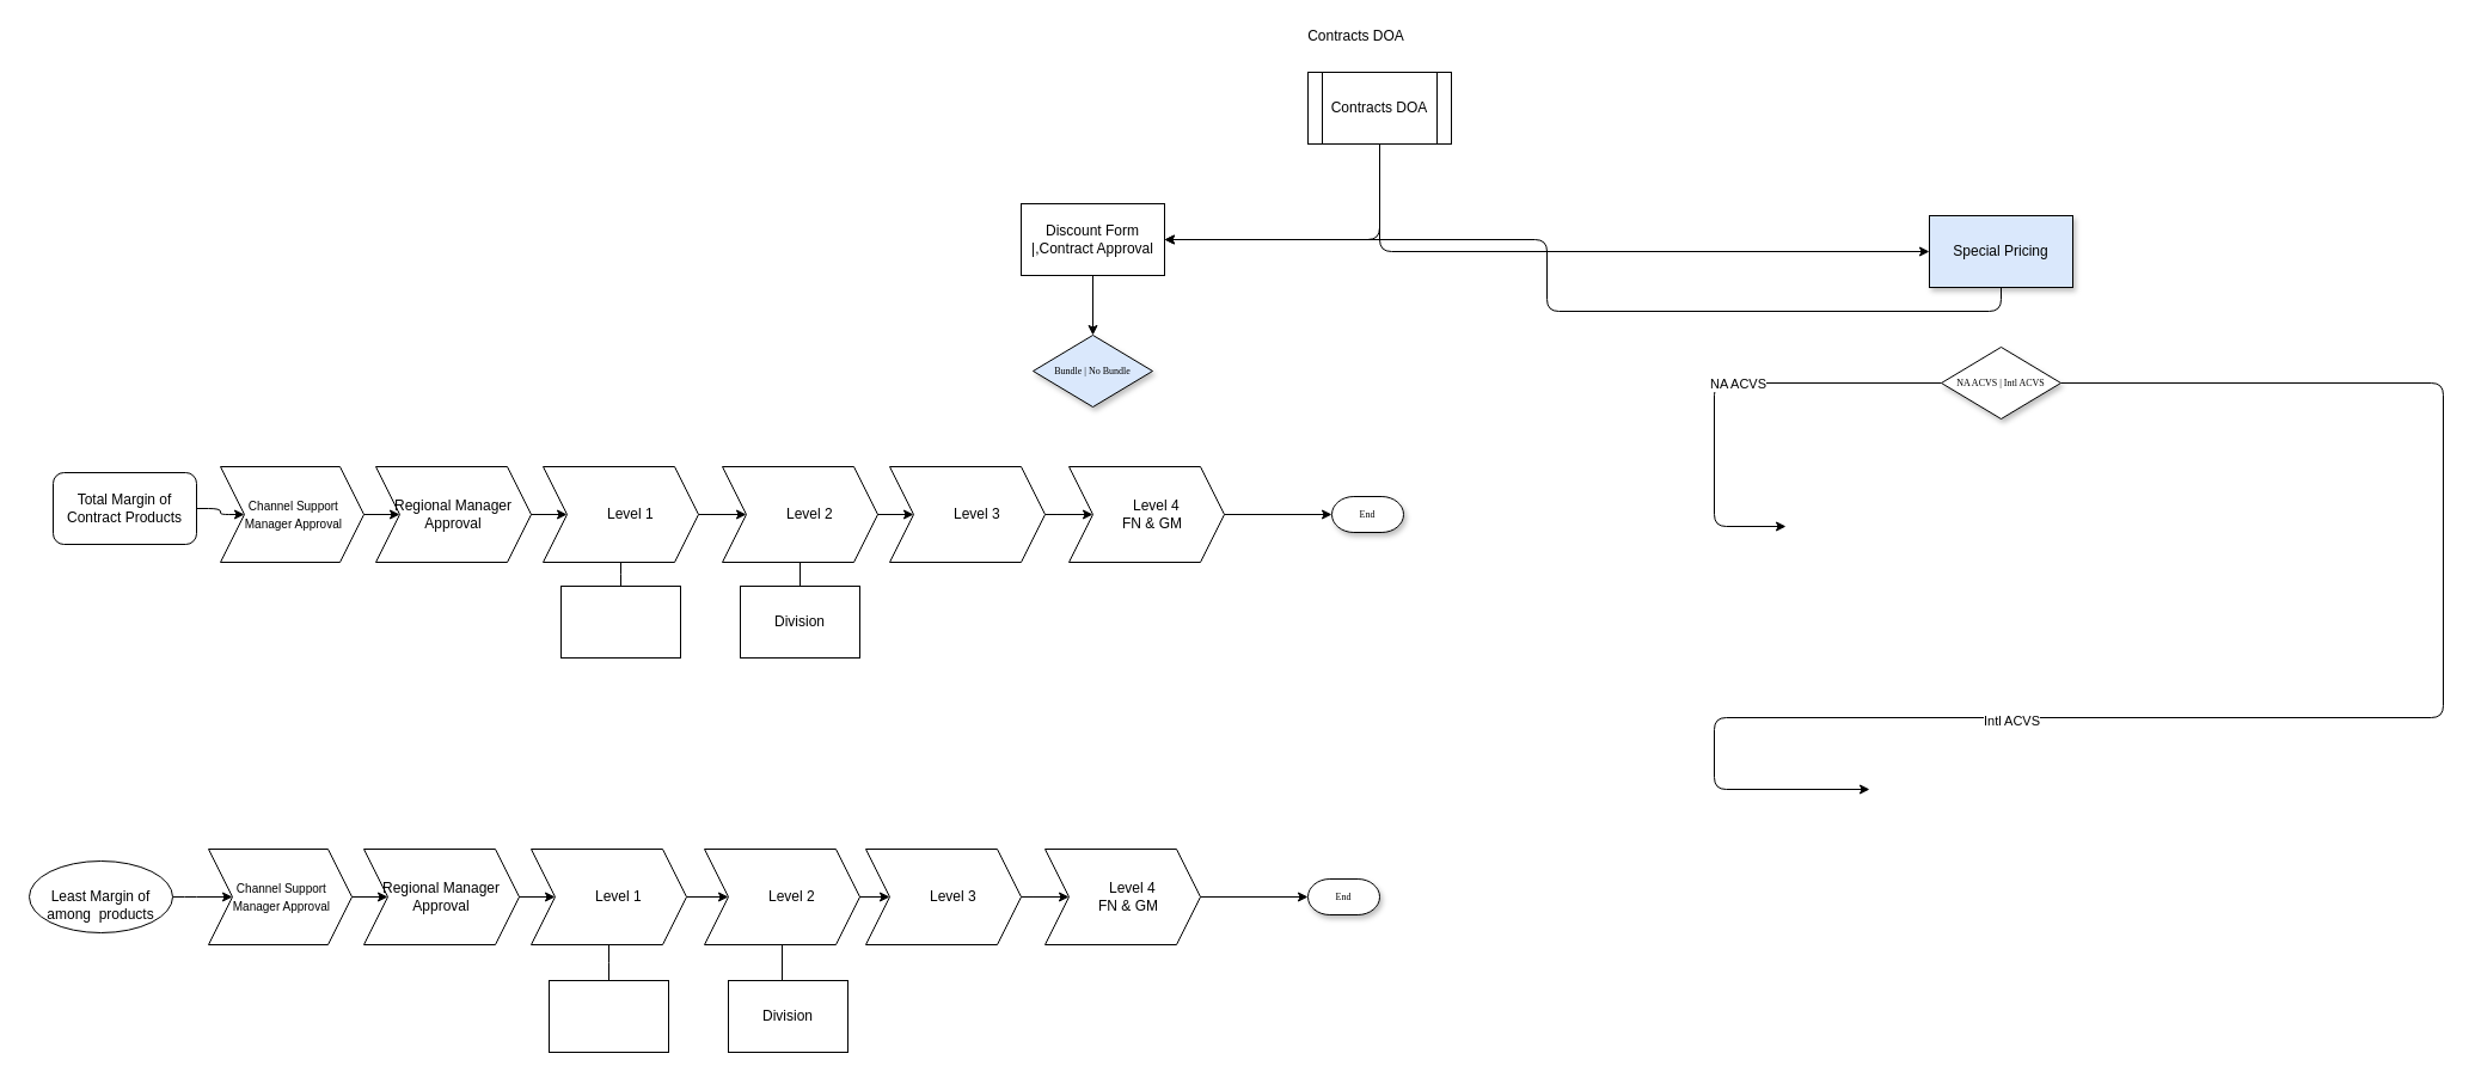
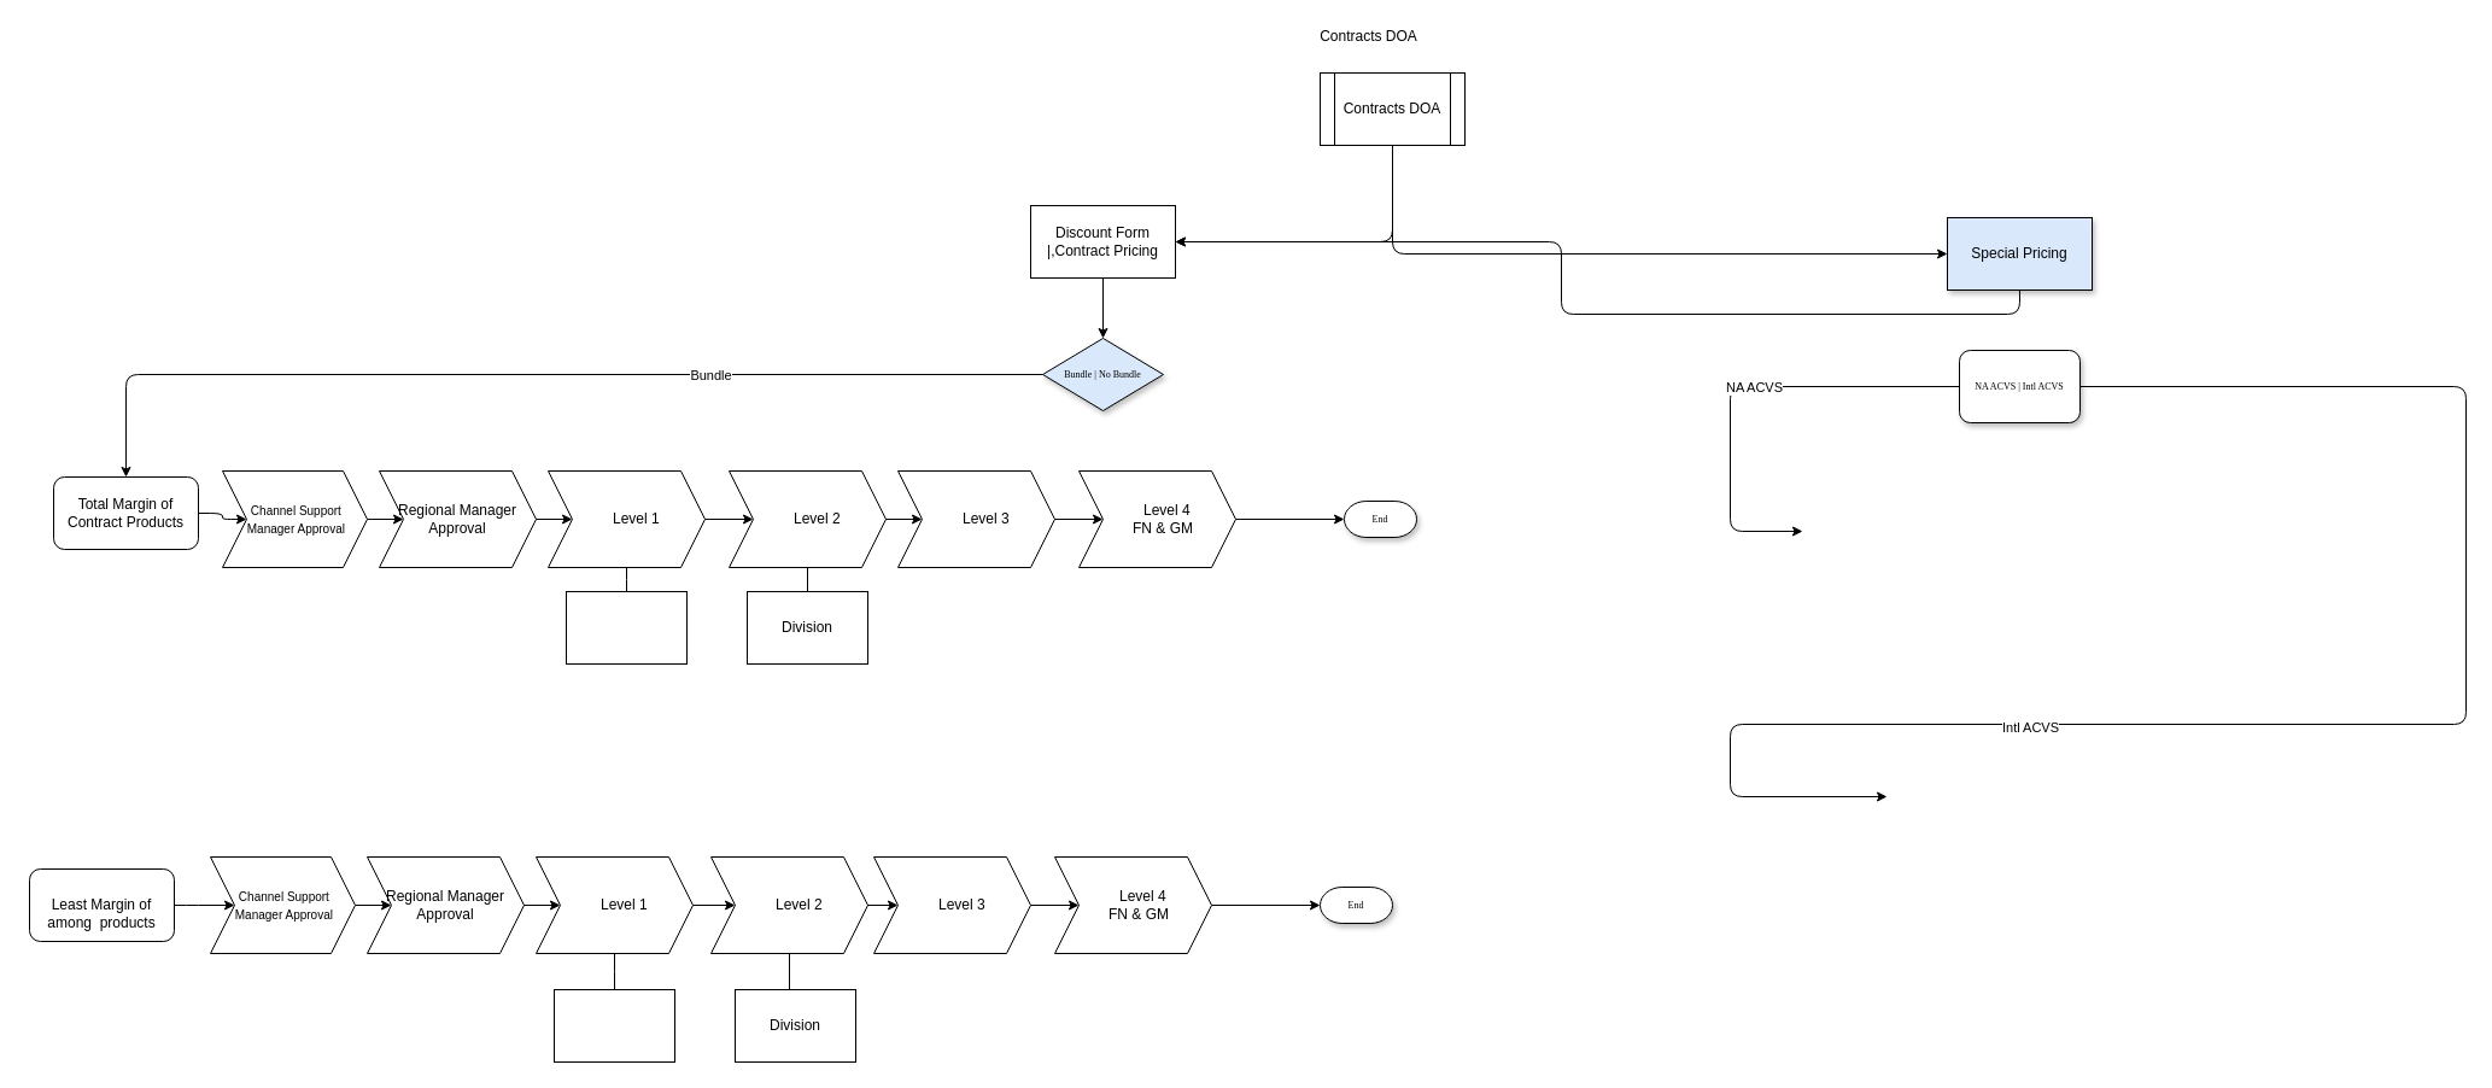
  <mxCell id="0" />
  <mxCell id="1" parent="0" />
  <mxCell id="2" style="edgeStyle=orthogonalEdgeStyle;curved=0;rounded=1;sketch=0;orthogonalLoop=1;jettySize=auto;html=1;exitX=0.5;exitY=1;exitDx=0;exitDy=0;" edge="1" parent="1" source="3" target="12"><mxGeometry relative="1" as="geometry" /></mxCell>
  <mxCell id="3" value="&lt;span style=&quot;font-family: &amp;#34;helvetica&amp;#34; ; font-size: 12px&quot;&gt;Special Pricing&lt;/span&gt;" style="rounded=0;whiteSpace=wrap;html=1;shadow=1;labelBackgroundColor=none;strokeWidth=1;fontFamily=Verdana;fontSize=8;align=center;fillColor=#dae8fc;" parent="1" vertex="1"><mxGeometry x="1610" y="180" width="120" height="60" as="geometry" /></mxCell>
+ <mxCell id="4" style="edgeStyle=orthogonalEdgeStyle;curved=0;rounded=1;sketch=0;orthogonalLoop=1;jettySize=auto;html=1;exitX=0;exitY=0.5;exitDx=0;exitDy=0;entryX=0.5;entryY=0;entryDx=0;entryDy=0;" edge="1" parent="1" source="6" target="15"><mxGeometry relative="1" as="geometry"><mxPoint x="710" y="420" as="targetPoint" /></mxGeometry></mxCell>
+ <mxCell id="5" value="Bundle" style="edgeLabel;html=1;align=center;verticalAlign=middle;resizable=0;points=[];" vertex="1" connectable="0" parent="4"><mxGeometry x="0.152" y="4" relative="1" as="geometry"><mxPoint x="211" y="-4" as="offset" /></mxGeometry></mxCell>
  <mxCell id="6" value="Bundle | No Bundle" style="rhombus;whiteSpace=wrap;html=1;rounded=0;shadow=1;labelBackgroundColor=none;strokeWidth=1;fontFamily=Verdana;fontSize=8;align=center;fillColor=#dae8fc;" parent="1" vertex="1"><mxGeometry x="860" y="280" width="100" height="60" as="geometry" /></mxCell>
  <mxCell id="7" value="End" style="strokeWidth=1;html=1;shape=mxgraph.flowchart.terminator;whiteSpace=wrap;rounded=0;shadow=1;labelBackgroundColor=none;fontFamily=Verdana;fontSize=8;align=center;" parent="1" vertex="1"><mxGeometry x="1110" y="415" width="60" height="30" as="geometry" /></mxCell>
  <mxCell id="8" value="Contracts DOA" style="text;html=1;resizable=0;autosize=1;align=center;verticalAlign=middle;points=[];fillColor=none;strokeColor=none;rounded=0;sketch=0;" vertex="1" parent="1"><mxGeometry x="1080" y="20" width="100" height="20" as="geometry" /></mxCell>
  <mxCell id="9" style="edgeStyle=orthogonalEdgeStyle;curved=0;rounded=1;sketch=0;orthogonalLoop=1;jettySize=auto;html=1;exitX=0.5;exitY=1;exitDx=0;exitDy=0;entryX=0;entryY=0.5;entryDx=0;entryDy=0;" edge="1" parent="1" source="10" target="3"><mxGeometry relative="1" as="geometry" /></mxCell>
  <mxCell id="10" value="Contracts DOA" style="shape=process;whiteSpace=wrap;html=1;backgroundOutline=1;rounded=0;sketch=0;" vertex="1" parent="1"><mxGeometry x="1090" y="60" width="120" height="60" as="geometry" /></mxCell>
  <mxCell id="11" style="edgeStyle=orthogonalEdgeStyle;curved=0;rounded=1;sketch=0;orthogonalLoop=1;jettySize=auto;html=1;exitX=0.5;exitY=1;exitDx=0;exitDy=0;entryX=0.5;entryY=0;entryDx=0;entryDy=0;" edge="1" parent="1" source="12" target="6"><mxGeometry relative="1" as="geometry" /></mxCell>
- <mxCell id="12" value="Discount Form |,Contract Approval" style="rounded=0;whiteSpace=wrap;html=1;sketch=0;" vertex="1" parent="1"><mxGeometry x="850" y="170" width="120" height="60" as="geometry" /></mxCell>
+ <mxCell id="12" value="Discount Form |,Contract Pricing" style="rounded=0;whiteSpace=wrap;html=1;sketch=0;" vertex="1" parent="1"><mxGeometry x="850" y="170" width="120" height="60" as="geometry" /></mxCell>
  <mxCell id="13" style="edgeStyle=orthogonalEdgeStyle;curved=0;rounded=1;sketch=0;orthogonalLoop=1;jettySize=auto;html=1;exitX=0.5;exitY=1;exitDx=0;exitDy=0;entryX=1;entryY=0.5;entryDx=0;entryDy=0;" edge="1" parent="1" source="10" target="12"><mxGeometry relative="1" as="geometry"><mxPoint x="1150" y="120" as="sourcePoint" /><mxPoint x="890" y="215" as="targetPoint" /><Array as="points"><mxPoint x="1150" y="200" /></Array></mxGeometry></mxCell>
  <mxCell id="14" style="edgeStyle=orthogonalEdgeStyle;curved=0;rounded=1;sketch=0;orthogonalLoop=1;jettySize=auto;html=1;entryX=0;entryY=0.5;entryDx=0;entryDy=0;" edge="1" parent="1" source="15" target="19"><mxGeometry relative="1" as="geometry" /></mxCell>
  <mxCell id="15" value="Total Margin of Contract Products" style="rounded=1;whiteSpace=wrap;html=1;sketch=0;" vertex="1" parent="1"><mxGeometry x="40" y="395" width="120" height="60" as="geometry" /></mxCell>
  <mxCell id="16" style="edgeStyle=orthogonalEdgeStyle;curved=0;rounded=1;sketch=0;orthogonalLoop=1;jettySize=auto;html=1;exitX=1;exitY=0.5;exitDx=0;exitDy=0;" edge="1" parent="1" source="17" target="36"><mxGeometry relative="1" as="geometry" /></mxCell>
- <mxCell id="17" value="&lt;table border=&quot;0&quot; cellpadding=&quot;0&quot; cellspacing=&quot;0&quot; width=&quot;169&quot; style=&quot;border-collapse: collapse ; width: 127pt&quot;&gt;&lt;tbody&gt;&lt;tr style=&quot;height: 15.0pt&quot;&gt;&lt;br/&gt;  &lt;td height=&quot;20&quot; width=&quot;169&quot; style=&quot;height: 15.0pt ; width: 127pt&quot;&gt;Least Margin of&lt;br/&gt;  among&amp;nbsp; products&lt;/td&gt;&lt;/tr&gt;&lt;/tbody&gt;&lt;/table&gt;" style="ellipse;whiteSpace=wrap;html=1;sketch=0;align=center;" vertex="1" parent="1"><mxGeometry x="20" y="720" width="120" height="60" as="geometry" /></mxCell>
+ <mxCell id="17" value="&lt;table border=&quot;0&quot; cellpadding=&quot;0&quot; cellspacing=&quot;0&quot; width=&quot;169&quot; style=&quot;border-collapse: collapse ; width: 127pt&quot;&gt;&lt;tbody&gt;&lt;tr style=&quot;height: 15.0pt&quot;&gt;&lt;br/&gt;  &lt;td height=&quot;20&quot; width=&quot;169&quot; style=&quot;height: 15.0pt ; width: 127pt&quot;&gt;Least Margin of&lt;br/&gt;  among&amp;nbsp; products&lt;/td&gt;&lt;/tr&gt;&lt;/tbody&gt;&lt;/table&gt;" style="rounded=1;whiteSpace=wrap;html=1;sketch=0;align=center;" vertex="1" parent="1"><mxGeometry x="20" y="720" width="120" height="60" as="geometry" /></mxCell>
  <mxCell id="18" style="edgeStyle=orthogonalEdgeStyle;curved=0;rounded=1;sketch=0;orthogonalLoop=1;jettySize=auto;html=1;exitX=1;exitY=0.5;exitDx=0;exitDy=0;entryX=0;entryY=0.5;entryDx=0;entryDy=0;" edge="1" parent="1" source="19" target="21"><mxGeometry relative="1" as="geometry" /></mxCell>
  <mxCell id="19" value="&lt;font style=&quot;font-size: 10px&quot;&gt;&amp;nbsp; &amp;nbsp; Channel Support&amp;nbsp; &amp;nbsp; &amp;nbsp;Manager Approval&lt;/font&gt;" style="shape=step;perimeter=stepPerimeter;whiteSpace=wrap;html=1;fixedSize=1;rounded=0;sketch=0;" vertex="1" parent="1"><mxGeometry x="180" y="390" width="120" height="80" as="geometry" /></mxCell>
  <mxCell id="20" style="edgeStyle=orthogonalEdgeStyle;curved=0;rounded=1;sketch=0;orthogonalLoop=1;jettySize=auto;html=1;exitX=1;exitY=0.5;exitDx=0;exitDy=0;" edge="1" parent="1" source="21" target="23"><mxGeometry relative="1" as="geometry" /></mxCell>
  <mxCell id="21" value="Regional Manager Approval" style="shape=step;perimeter=stepPerimeter;whiteSpace=wrap;html=1;fixedSize=1;rounded=0;sketch=0;" vertex="1" parent="1"><mxGeometry x="310" y="390" width="130" height="80" as="geometry" /></mxCell>
  <mxCell id="22" style="edgeStyle=orthogonalEdgeStyle;curved=0;rounded=1;sketch=0;orthogonalLoop=1;jettySize=auto;html=1;exitX=1;exitY=0.5;exitDx=0;exitDy=0;entryX=0;entryY=0.5;entryDx=0;entryDy=0;" edge="1" parent="1" source="23" target="25"><mxGeometry relative="1" as="geometry" /></mxCell>
  <mxCell id="23" value="&amp;nbsp; &amp;nbsp; &amp;nbsp;Level 1" style="shape=step;perimeter=stepPerimeter;whiteSpace=wrap;html=1;fixedSize=1;rounded=0;sketch=0;" vertex="1" parent="1"><mxGeometry x="450" y="390" width="130" height="80" as="geometry" /></mxCell>
  <mxCell id="24" style="edgeStyle=orthogonalEdgeStyle;curved=0;rounded=1;sketch=0;orthogonalLoop=1;jettySize=auto;html=1;exitX=1;exitY=0.5;exitDx=0;exitDy=0;" edge="1" parent="1" source="25" target="27"><mxGeometry relative="1" as="geometry" /></mxCell>
  <mxCell id="25" value="&amp;nbsp; &amp;nbsp; &amp;nbsp;Level 2" style="shape=step;perimeter=stepPerimeter;whiteSpace=wrap;html=1;fixedSize=1;rounded=0;sketch=0;" vertex="1" parent="1"><mxGeometry x="600" y="390" width="130" height="80" as="geometry" /></mxCell>
  <mxCell id="26" style="edgeStyle=orthogonalEdgeStyle;curved=0;rounded=1;sketch=0;orthogonalLoop=1;jettySize=auto;html=1;exitX=1;exitY=0.5;exitDx=0;exitDy=0;" edge="1" parent="1" source="27" target="29"><mxGeometry relative="1" as="geometry" /></mxCell>
  <mxCell id="27" value="&amp;nbsp; &amp;nbsp; &amp;nbsp;Level 3" style="shape=step;perimeter=stepPerimeter;whiteSpace=wrap;html=1;fixedSize=1;rounded=0;sketch=0;" vertex="1" parent="1"><mxGeometry x="740" y="390" width="130" height="80" as="geometry" /></mxCell>
  <mxCell id="28" style="edgeStyle=orthogonalEdgeStyle;curved=0;rounded=1;sketch=0;orthogonalLoop=1;jettySize=auto;html=1;exitX=1;exitY=0.5;exitDx=0;exitDy=0;entryX=0;entryY=0.5;entryDx=0;entryDy=0;entryPerimeter=0;" edge="1" parent="1" source="29" target="7"><mxGeometry relative="1" as="geometry" /></mxCell>
  <mxCell id="29" value="&amp;nbsp; &amp;nbsp; &amp;nbsp;Level 4&lt;br&gt;&amp;nbsp; &amp;nbsp;FN &amp;amp; GM" style="shape=step;perimeter=stepPerimeter;whiteSpace=wrap;html=1;fixedSize=1;rounded=0;sketch=0;" vertex="1" parent="1"><mxGeometry x="890" y="390" width="130" height="80" as="geometry" /></mxCell>
  <mxCell id="30" value="" style="whiteSpace=wrap;html=1;align=center;verticalAlign=middle;treeFolding=1;treeMoving=1;newEdgeStyle={&quot;edgeStyle&quot;:&quot;elbowEdgeStyle&quot;,&quot;startArrow&quot;:&quot;none&quot;,&quot;endArrow&quot;:&quot;none&quot;};rounded=0;sketch=0;" vertex="1" parent="1"><mxGeometry x="465" y="490" width="100" height="60" as="geometry" /></mxCell>
  <mxCell id="31" value="" style="edgeStyle=elbowEdgeStyle;elbow=vertical;startArrow=none;endArrow=none;rounded=0;html=1;exitX=0.5;exitY=1;exitDx=0;exitDy=0;" edge="1" target="30" parent="1" source="23"><mxGeometry relative="1" as="geometry"><mxPoint x="465" y="540" as="sourcePoint" /></mxGeometry></mxCell>
  <mxCell id="32" value="Division" style="whiteSpace=wrap;html=1;align=center;verticalAlign=middle;treeFolding=1;treeMoving=1;newEdgeStyle={&quot;edgeStyle&quot;:&quot;elbowEdgeStyle&quot;,&quot;startArrow&quot;:&quot;none&quot;,&quot;endArrow&quot;:&quot;none&quot;};rounded=0;sketch=0;" vertex="1" parent="1"><mxGeometry x="615" y="490" width="100" height="60" as="geometry" /></mxCell>
  <mxCell id="33" value="" style="edgeStyle=elbowEdgeStyle;elbow=vertical;startArrow=none;endArrow=none;rounded=0;html=1;exitX=0.5;exitY=1;exitDx=0;exitDy=0;" edge="1" target="32" parent="1" source="25"><mxGeometry relative="1" as="geometry"><mxPoint x="670" y="480" as="sourcePoint" /><Array as="points"><mxPoint x="660" y="500" /></Array></mxGeometry></mxCell>
  <mxCell id="34" value="End" style="strokeWidth=1;html=1;shape=mxgraph.flowchart.terminator;whiteSpace=wrap;rounded=0;shadow=1;labelBackgroundColor=none;fontFamily=Verdana;fontSize=8;align=center;" vertex="1" parent="1"><mxGeometry x="1090" y="735" width="60" height="30" as="geometry" /></mxCell>
  <mxCell id="35" style="edgeStyle=orthogonalEdgeStyle;curved=0;rounded=1;sketch=0;orthogonalLoop=1;jettySize=auto;html=1;exitX=1;exitY=0.5;exitDx=0;exitDy=0;entryX=0;entryY=0.5;entryDx=0;entryDy=0;" edge="1" parent="1" source="36" target="38"><mxGeometry relative="1" as="geometry" /></mxCell>
  <mxCell id="36" value="&lt;font style=&quot;font-size: 10px&quot;&gt;&amp;nbsp; &amp;nbsp; Channel Support&amp;nbsp; &amp;nbsp; &amp;nbsp;Manager Approval&lt;/font&gt;" style="shape=step;perimeter=stepPerimeter;whiteSpace=wrap;html=1;fixedSize=1;rounded=0;sketch=0;" vertex="1" parent="1"><mxGeometry x="170" y="710" width="120" height="80" as="geometry" /></mxCell>
  <mxCell id="37" style="edgeStyle=orthogonalEdgeStyle;curved=0;rounded=1;sketch=0;orthogonalLoop=1;jettySize=auto;html=1;exitX=1;exitY=0.5;exitDx=0;exitDy=0;" edge="1" parent="1" source="38" target="40"><mxGeometry relative="1" as="geometry" /></mxCell>
  <mxCell id="38" value="Regional Manager Approval" style="shape=step;perimeter=stepPerimeter;whiteSpace=wrap;html=1;fixedSize=1;rounded=0;sketch=0;" vertex="1" parent="1"><mxGeometry x="300" y="710" width="130" height="80" as="geometry" /></mxCell>
  <mxCell id="39" style="edgeStyle=orthogonalEdgeStyle;curved=0;rounded=1;sketch=0;orthogonalLoop=1;jettySize=auto;html=1;exitX=1;exitY=0.5;exitDx=0;exitDy=0;entryX=0;entryY=0.5;entryDx=0;entryDy=0;" edge="1" parent="1" source="40" target="42"><mxGeometry relative="1" as="geometry" /></mxCell>
  <mxCell id="40" value="&amp;nbsp; &amp;nbsp; &amp;nbsp;Level 1" style="shape=step;perimeter=stepPerimeter;whiteSpace=wrap;html=1;fixedSize=1;rounded=0;sketch=0;" vertex="1" parent="1"><mxGeometry x="440" y="710" width="130" height="80" as="geometry" /></mxCell>
  <mxCell id="41" style="edgeStyle=orthogonalEdgeStyle;curved=0;rounded=1;sketch=0;orthogonalLoop=1;jettySize=auto;html=1;exitX=1;exitY=0.5;exitDx=0;exitDy=0;" edge="1" parent="1" source="42" target="44"><mxGeometry relative="1" as="geometry" /></mxCell>
  <mxCell id="42" value="&amp;nbsp; &amp;nbsp; &amp;nbsp;Level 2" style="shape=step;perimeter=stepPerimeter;whiteSpace=wrap;html=1;fixedSize=1;rounded=0;sketch=0;" vertex="1" parent="1"><mxGeometry x="585" y="710" width="130" height="80" as="geometry" /></mxCell>
  <mxCell id="43" style="edgeStyle=orthogonalEdgeStyle;curved=0;rounded=1;sketch=0;orthogonalLoop=1;jettySize=auto;html=1;exitX=1;exitY=0.5;exitDx=0;exitDy=0;" edge="1" parent="1" source="44" target="46"><mxGeometry relative="1" as="geometry" /></mxCell>
  <mxCell id="44" value="&amp;nbsp; &amp;nbsp; &amp;nbsp;Level 3" style="shape=step;perimeter=stepPerimeter;whiteSpace=wrap;html=1;fixedSize=1;rounded=0;sketch=0;" vertex="1" parent="1"><mxGeometry x="720" y="710" width="130" height="80" as="geometry" /></mxCell>
  <mxCell id="45" style="edgeStyle=orthogonalEdgeStyle;curved=0;rounded=1;sketch=0;orthogonalLoop=1;jettySize=auto;html=1;exitX=1;exitY=0.5;exitDx=0;exitDy=0;entryX=0;entryY=0.5;entryDx=0;entryDy=0;entryPerimeter=0;" edge="1" parent="1" source="46" target="34"><mxGeometry relative="1" as="geometry" /></mxCell>
  <mxCell id="46" value="&amp;nbsp; &amp;nbsp; &amp;nbsp;Level 4&lt;br&gt;&amp;nbsp; &amp;nbsp;FN &amp;amp; GM" style="shape=step;perimeter=stepPerimeter;whiteSpace=wrap;html=1;fixedSize=1;rounded=0;sketch=0;" vertex="1" parent="1"><mxGeometry x="870" y="710" width="130" height="80" as="geometry" /></mxCell>
  <mxCell id="47" value="" style="whiteSpace=wrap;html=1;align=center;verticalAlign=middle;treeFolding=1;treeMoving=1;newEdgeStyle={&quot;edgeStyle&quot;:&quot;elbowEdgeStyle&quot;,&quot;startArrow&quot;:&quot;none&quot;,&quot;endArrow&quot;:&quot;none&quot;};rounded=0;sketch=0;" vertex="1" parent="1"><mxGeometry x="455" y="820" width="100" height="60" as="geometry" /></mxCell>
  <mxCell id="48" value="" style="edgeStyle=elbowEdgeStyle;elbow=vertical;startArrow=none;endArrow=none;rounded=0;html=1;exitX=0.5;exitY=1;exitDx=0;exitDy=0;" edge="1" parent="1" source="40" target="47"><mxGeometry relative="1" as="geometry"><mxPoint x="455" y="870" as="sourcePoint" /></mxGeometry></mxCell>
  <mxCell id="49" value="Division" style="whiteSpace=wrap;html=1;align=center;verticalAlign=middle;treeFolding=1;treeMoving=1;newEdgeStyle={&quot;edgeStyle&quot;:&quot;elbowEdgeStyle&quot;,&quot;startArrow&quot;:&quot;none&quot;,&quot;endArrow&quot;:&quot;none&quot;};rounded=0;sketch=0;" vertex="1" parent="1"><mxGeometry x="605" y="820" width="100" height="60" as="geometry" /></mxCell>
  <mxCell id="50" value="" style="edgeStyle=elbowEdgeStyle;elbow=vertical;startArrow=none;endArrow=none;rounded=0;html=1;exitX=0.5;exitY=1;exitDx=0;exitDy=0;" edge="1" parent="1" source="42" target="49"><mxGeometry relative="1" as="geometry"><mxPoint x="660" y="810" as="sourcePoint" /><Array as="points"><mxPoint x="650" y="830" /></Array></mxGeometry></mxCell>
  <mxCell id="51" style="edgeStyle=orthogonalEdgeStyle;curved=0;rounded=1;sketch=0;orthogonalLoop=1;jettySize=auto;html=1;exitX=0;exitY=0.5;exitDx=0;exitDy=0;" edge="1" parent="1" source="55"><mxGeometry relative="1" as="geometry"><mxPoint x="1490" y="440" as="targetPoint" /><Array as="points"><mxPoint x="1430" y="320" /></Array></mxGeometry></mxCell>
  <mxCell id="52" value="NA ACVS" style="edgeLabel;html=1;align=center;verticalAlign=middle;resizable=0;points=[];" vertex="1" connectable="0" parent="51"><mxGeometry x="-0.073" relative="1" as="geometry"><mxPoint as="offset" /></mxGeometry></mxCell>
  <mxCell id="53" style="edgeStyle=orthogonalEdgeStyle;curved=0;rounded=1;sketch=0;orthogonalLoop=1;jettySize=auto;html=1;" edge="1" parent="1" source="55"><mxGeometry relative="1" as="geometry"><mxPoint x="1560" y="660" as="targetPoint" /><Array as="points"><mxPoint x="2040" y="320" /><mxPoint x="2040" y="600" /><mxPoint x="1430" y="600" /><mxPoint x="1430" y="660" /></Array></mxGeometry></mxCell>
  <mxCell id="54" value="Intl ACVS" style="edgeLabel;html=1;align=center;verticalAlign=middle;resizable=0;points=[];" vertex="1" connectable="0" parent="53"><mxGeometry x="0.374" y="2" relative="1" as="geometry"><mxPoint as="offset" /></mxGeometry></mxCell>
- <mxCell id="55" value="NA ACVS | Intl ACVS" style="rhombus;whiteSpace=wrap;html=1;rounded=0;shadow=1;labelBackgroundColor=none;strokeWidth=1;fontFamily=Verdana;fontSize=8;align=center;" vertex="1" parent="1"><mxGeometry x="1620" y="290" width="100" height="60" as="geometry" /></mxCell>
+ <mxCell id="55" value="NA ACVS | Intl ACVS" style="whiteSpace=wrap;html=1;shadow=1;labelBackgroundColor=none;strokeWidth=1;fontFamily=Verdana;fontSize=8;align=center;rounded=1;" vertex="1" parent="1"><mxGeometry x="1620" y="290" width="100" height="60" as="geometry" /></mxCell>
